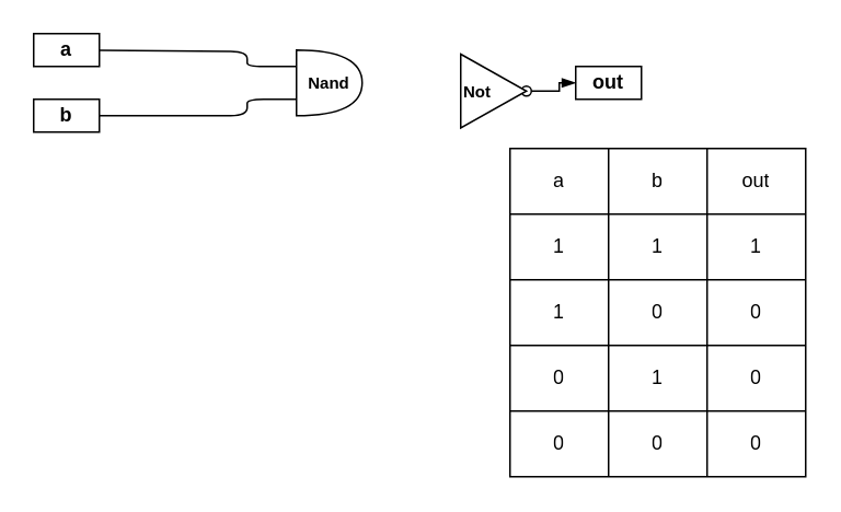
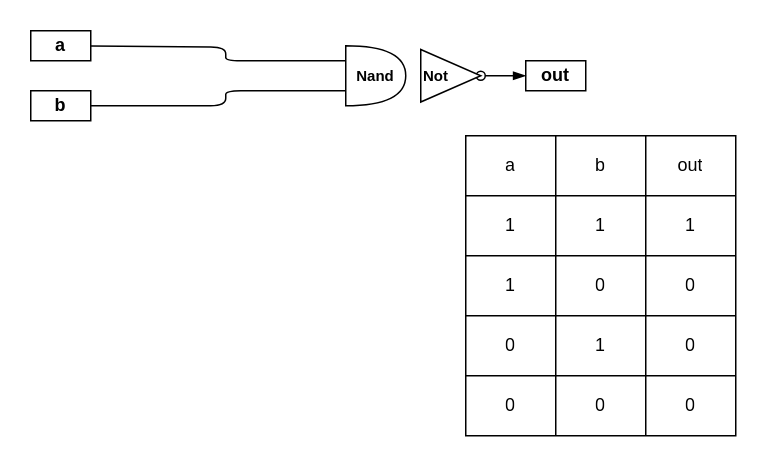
  <mxCell id="0" />
  <mxCell id="1" parent="0" />
  <mxCell id="2" value="&lt;b&gt;a&lt;/b&gt;" style="text;html=1;fillColor=none;align=center;verticalAlign=middle;whiteSpace=wrap;rounded=0;strokeColor=#000000;" vertex="1" parent="1"><mxGeometry x="20" y="20" width="40" height="20" as="geometry" /></mxCell>
  <mxCell id="3" value="&lt;b&gt;b&lt;/b&gt;" style="text;html=1;fillColor=none;align=center;verticalAlign=middle;whiteSpace=wrap;rounded=0;strokeColor=#000000;" vertex="1" parent="1"><mxGeometry x="20" y="60" width="40" height="20" as="geometry" /></mxCell>
  <mxCell id="4" value="" style="edgeStyle=orthogonalEdgeStyle;rounded=0;orthogonalLoop=1;jettySize=auto;html=1;startArrow=oval;startFill=0;endArrow=blockThin;endFill=1;" edge="1" parent="1" source="5" target="9"><mxGeometry relative="1" as="geometry" /></mxCell>
- <mxCell id="5" value="&lt;font size=&quot;1&quot;&gt;&lt;b&gt;Not&lt;/b&gt;&lt;/font&gt;" style="triangle;whiteSpace=wrap;html=1;align=left;" vertex="1" parent="1"><mxGeometry x="280" y="32.5" width="40" height="45" as="geometry" /></mxCell>
+ <mxCell id="5" value="&lt;font size=&quot;1&quot;&gt;&lt;b&gt;Not&lt;/b&gt;&lt;/font&gt;" style="triangle;whiteSpace=wrap;html=1;align=left;" vertex="1" parent="1"><mxGeometry x="280" y="32.5" width="40" height="35" as="geometry" /></mxCell>
  <mxCell id="6" value="" style="endArrow=none;html=1;entryX=0;entryY=0.75;entryDx=0;entryDy=0;entryPerimeter=0;" edge="1" parent="1" target="7"><mxGeometry width="50" height="50" relative="1" as="geometry"><mxPoint x="60" y="70" as="sourcePoint" /><mxPoint x="200" y="70" as="targetPoint" /><Array as="points"><mxPoint x="150" y="70" /><mxPoint x="150" y="60" /></Array></mxGeometry></mxCell>
- <mxCell id="7" value="&lt;font size=&quot;1&quot;&gt;&lt;b&gt;Nand&lt;/b&gt;&lt;/font&gt;" style="shape=or;whiteSpace=wrap;html=1;" vertex="1" parent="1"><mxGeometry x="180" y="30" width="40" height="40" as="geometry" /></mxCell>
+ <mxCell id="7" value="&lt;font size=&quot;1&quot;&gt;&lt;b&gt;Nand&lt;/b&gt;&lt;/font&gt;" style="shape=or;whiteSpace=wrap;html=1;" vertex="1" parent="1"><mxGeometry x="230" y="30" width="40" height="40" as="geometry" /></mxCell>
  <mxCell id="8" value="" style="endArrow=none;html=1;entryX=0;entryY=0.25;entryDx=0;entryDy=0;entryPerimeter=0;" edge="1" parent="1" source="2" target="7"><mxGeometry width="50" height="50" relative="1" as="geometry"><mxPoint x="240" y="100" as="sourcePoint" /><mxPoint x="200" y="30" as="targetPoint" /><Array as="points"><mxPoint x="150" y="31" /><mxPoint x="150" y="40" /></Array></mxGeometry></mxCell>
  <mxCell id="9" value="&lt;b&gt;out&lt;/b&gt;" style="text;html=1;fillColor=none;align=center;verticalAlign=middle;whiteSpace=wrap;rounded=0;strokeColor=#000000;" vertex="1" parent="1"><mxGeometry x="350" y="40" width="40" height="20" as="geometry" /></mxCell>
  <mxCell id="10" value="" style="shape=table;html=1;whiteSpace=wrap;startSize=0;container=1;collapsible=0;childLayout=tableLayout;" vertex="1" parent="1"><mxGeometry x="310" y="90" width="180" height="200" as="geometry" /></mxCell>
  <mxCell id="11" value="" style="shape=partialRectangle;html=1;whiteSpace=wrap;collapsible=0;dropTarget=0;pointerEvents=0;fillColor=none;top=0;left=0;bottom=0;right=0;points=[[0,0.5],[1,0.5]];portConstraint=eastwest;" vertex="1" parent="10"><mxGeometry width="180" height="40" as="geometry" /></mxCell>
  <mxCell id="12" value="a" style="shape=partialRectangle;html=1;whiteSpace=wrap;connectable=0;overflow=hidden;fillColor=none;top=0;left=0;bottom=0;right=0;" vertex="1" parent="11"><mxGeometry width="60" height="40" as="geometry" /></mxCell>
  <mxCell id="13" value="b" style="shape=partialRectangle;html=1;whiteSpace=wrap;connectable=0;overflow=hidden;fillColor=none;top=0;left=0;bottom=0;right=0;" vertex="1" parent="11"><mxGeometry x="60" width="60" height="40" as="geometry" /></mxCell>
  <mxCell id="14" value="out" style="shape=partialRectangle;html=1;whiteSpace=wrap;connectable=0;overflow=hidden;fillColor=none;top=0;left=0;bottom=0;right=0;" vertex="1" parent="11"><mxGeometry x="120" width="60" height="40" as="geometry" /></mxCell>
  <mxCell id="15" value="" style="shape=partialRectangle;html=1;whiteSpace=wrap;collapsible=0;dropTarget=0;pointerEvents=0;fillColor=none;top=0;left=0;bottom=0;right=0;points=[[0,0.5],[1,0.5]];portConstraint=eastwest;" vertex="1" parent="10"><mxGeometry y="40" width="180" height="40" as="geometry" /></mxCell>
  <mxCell id="16" value="1" style="shape=partialRectangle;html=1;whiteSpace=wrap;connectable=0;overflow=hidden;fillColor=none;top=0;left=0;bottom=0;right=0;" vertex="1" parent="15"><mxGeometry width="60" height="40" as="geometry" /></mxCell>
  <mxCell id="17" value="1" style="shape=partialRectangle;html=1;whiteSpace=wrap;connectable=0;overflow=hidden;fillColor=none;top=0;left=0;bottom=0;right=0;" vertex="1" parent="15"><mxGeometry x="60" width="60" height="40" as="geometry" /></mxCell>
  <mxCell id="18" value="1" style="shape=partialRectangle;html=1;whiteSpace=wrap;connectable=0;overflow=hidden;fillColor=none;top=0;left=0;bottom=0;right=0;" vertex="1" parent="15"><mxGeometry x="120" width="60" height="40" as="geometry" /></mxCell>
  <mxCell id="19" value="" style="shape=partialRectangle;html=1;whiteSpace=wrap;collapsible=0;dropTarget=0;pointerEvents=0;fillColor=none;top=0;left=0;bottom=0;right=0;points=[[0,0.5],[1,0.5]];portConstraint=eastwest;" vertex="1" parent="10"><mxGeometry y="80" width="180" height="40" as="geometry" /></mxCell>
  <mxCell id="20" value="1" style="shape=partialRectangle;html=1;whiteSpace=wrap;connectable=0;overflow=hidden;fillColor=none;top=0;left=0;bottom=0;right=0;" vertex="1" parent="19"><mxGeometry width="60" height="40" as="geometry" /></mxCell>
  <mxCell id="21" value="0" style="shape=partialRectangle;html=1;whiteSpace=wrap;connectable=0;overflow=hidden;fillColor=none;top=0;left=0;bottom=0;right=0;" vertex="1" parent="19"><mxGeometry x="60" width="60" height="40" as="geometry" /></mxCell>
  <mxCell id="22" value="0" style="shape=partialRectangle;html=1;whiteSpace=wrap;connectable=0;overflow=hidden;fillColor=none;top=0;left=0;bottom=0;right=0;" vertex="1" parent="19"><mxGeometry x="120" width="60" height="40" as="geometry" /></mxCell>
  <mxCell id="23" value="" style="shape=partialRectangle;html=1;whiteSpace=wrap;collapsible=0;dropTarget=0;pointerEvents=0;fillColor=none;top=0;left=0;bottom=0;right=0;points=[[0,0.5],[1,0.5]];portConstraint=eastwest;" vertex="1" parent="10"><mxGeometry y="120" width="180" height="40" as="geometry" /></mxCell>
  <mxCell id="24" value="0" style="shape=partialRectangle;html=1;whiteSpace=wrap;connectable=0;overflow=hidden;fillColor=none;top=0;left=0;bottom=0;right=0;" vertex="1" parent="23"><mxGeometry width="60" height="40" as="geometry" /></mxCell>
  <mxCell id="25" value="1" style="shape=partialRectangle;html=1;whiteSpace=wrap;connectable=0;overflow=hidden;fillColor=none;top=0;left=0;bottom=0;right=0;" vertex="1" parent="23"><mxGeometry x="60" width="60" height="40" as="geometry" /></mxCell>
  <mxCell id="26" value="0" style="shape=partialRectangle;html=1;whiteSpace=wrap;connectable=0;overflow=hidden;fillColor=none;top=0;left=0;bottom=0;right=0;" vertex="1" parent="23"><mxGeometry x="120" width="60" height="40" as="geometry" /></mxCell>
  <mxCell id="27" value="" style="shape=partialRectangle;html=1;whiteSpace=wrap;collapsible=0;dropTarget=0;pointerEvents=0;fillColor=none;top=0;left=0;bottom=0;right=0;points=[[0,0.5],[1,0.5]];portConstraint=eastwest;" vertex="1" parent="10"><mxGeometry y="160" width="180" height="40" as="geometry" /></mxCell>
  <mxCell id="28" value="0" style="shape=partialRectangle;html=1;whiteSpace=wrap;connectable=0;overflow=hidden;fillColor=none;top=0;left=0;bottom=0;right=0;" vertex="1" parent="27"><mxGeometry width="60" height="40" as="geometry" /></mxCell>
  <mxCell id="29" value="0" style="shape=partialRectangle;html=1;whiteSpace=wrap;connectable=0;overflow=hidden;fillColor=none;top=0;left=0;bottom=0;right=0;" vertex="1" parent="27"><mxGeometry x="60" width="60" height="40" as="geometry" /></mxCell>
  <mxCell id="30" value="0" style="shape=partialRectangle;html=1;whiteSpace=wrap;connectable=0;overflow=hidden;fillColor=none;top=0;left=0;bottom=0;right=0;" vertex="1" parent="27"><mxGeometry x="120" width="60" height="40" as="geometry" /></mxCell>
